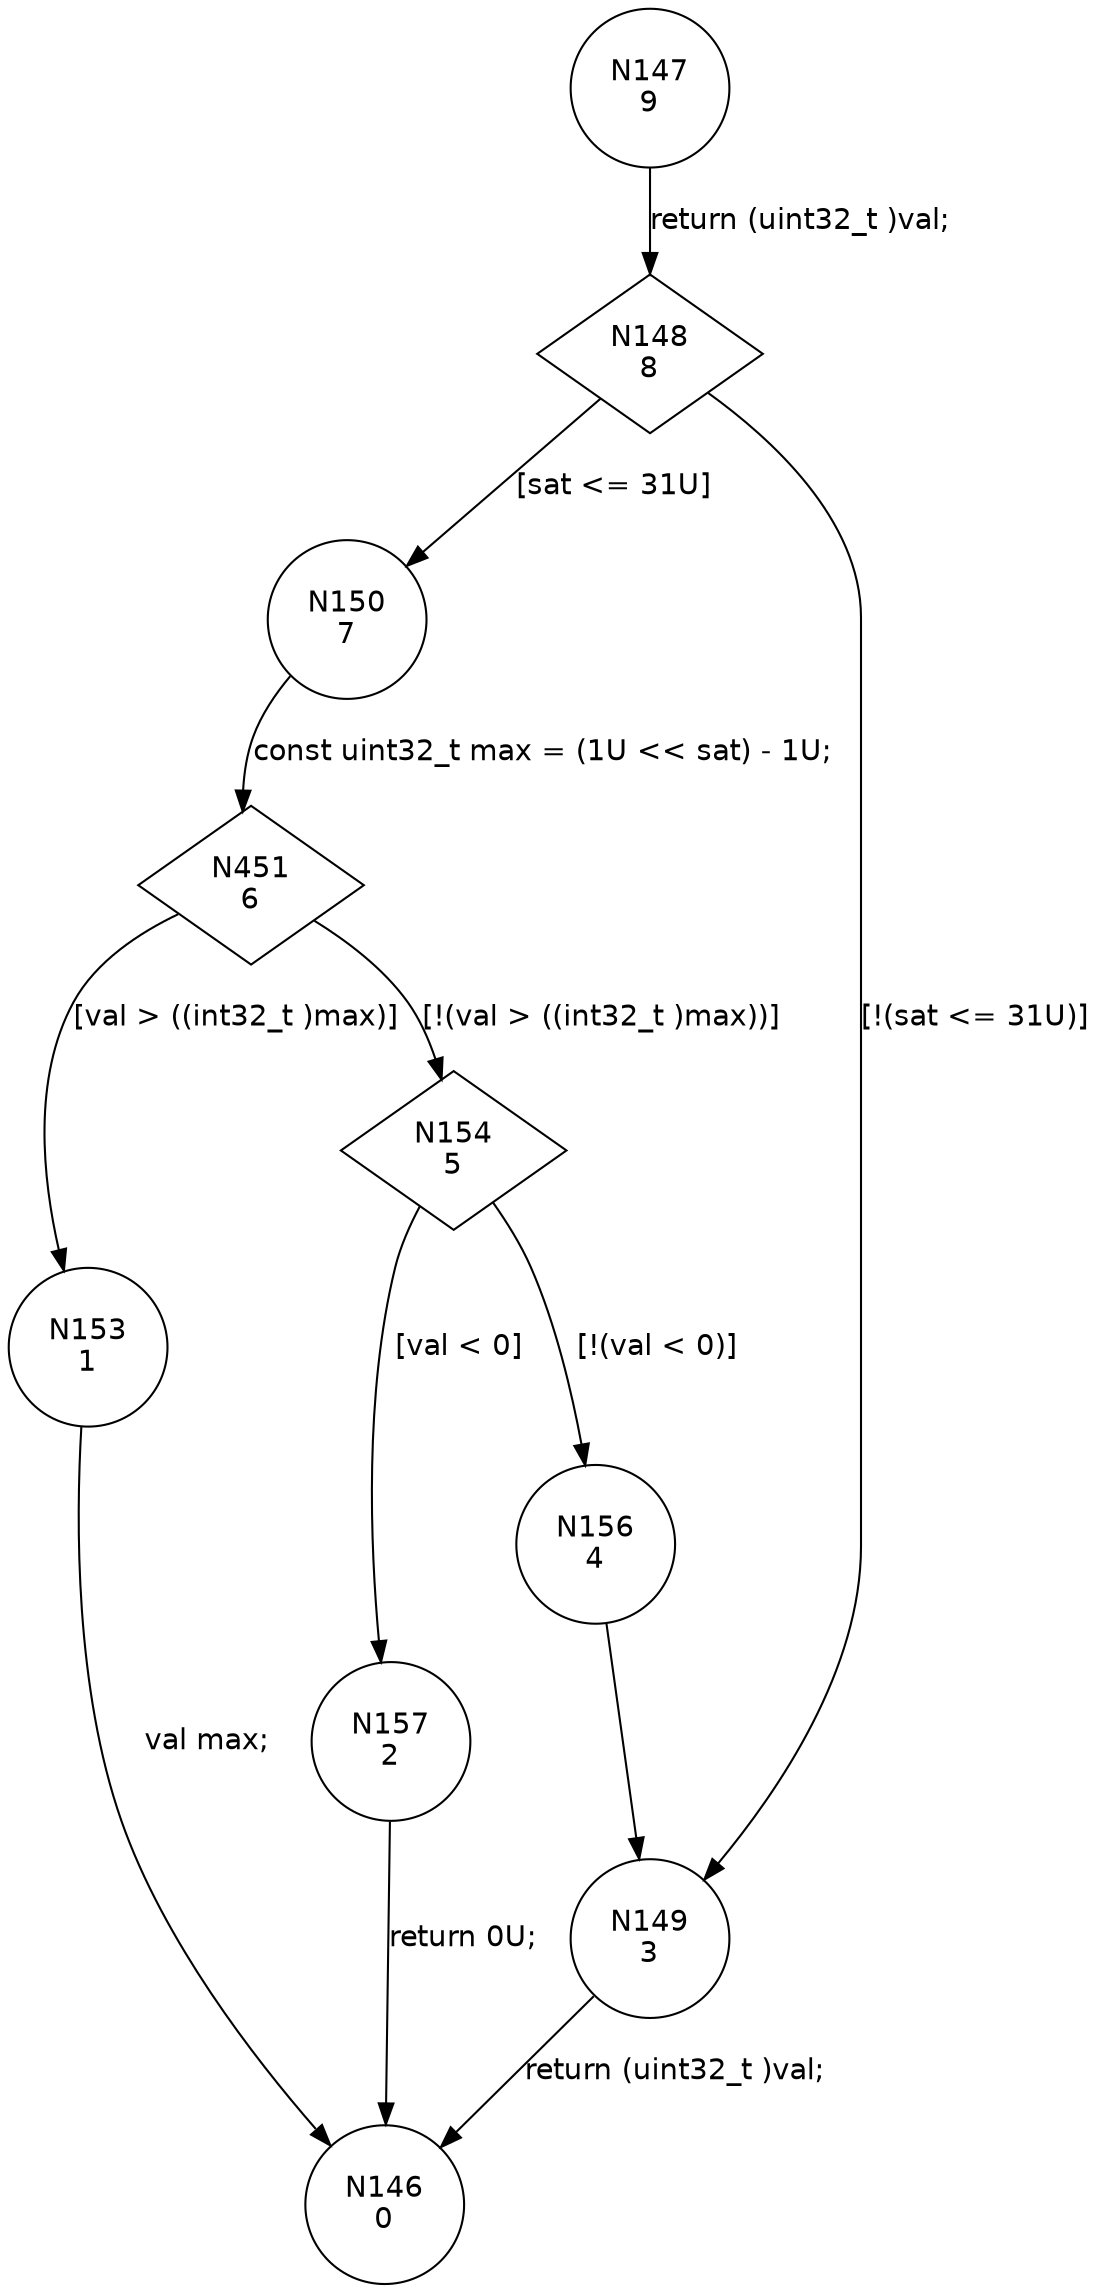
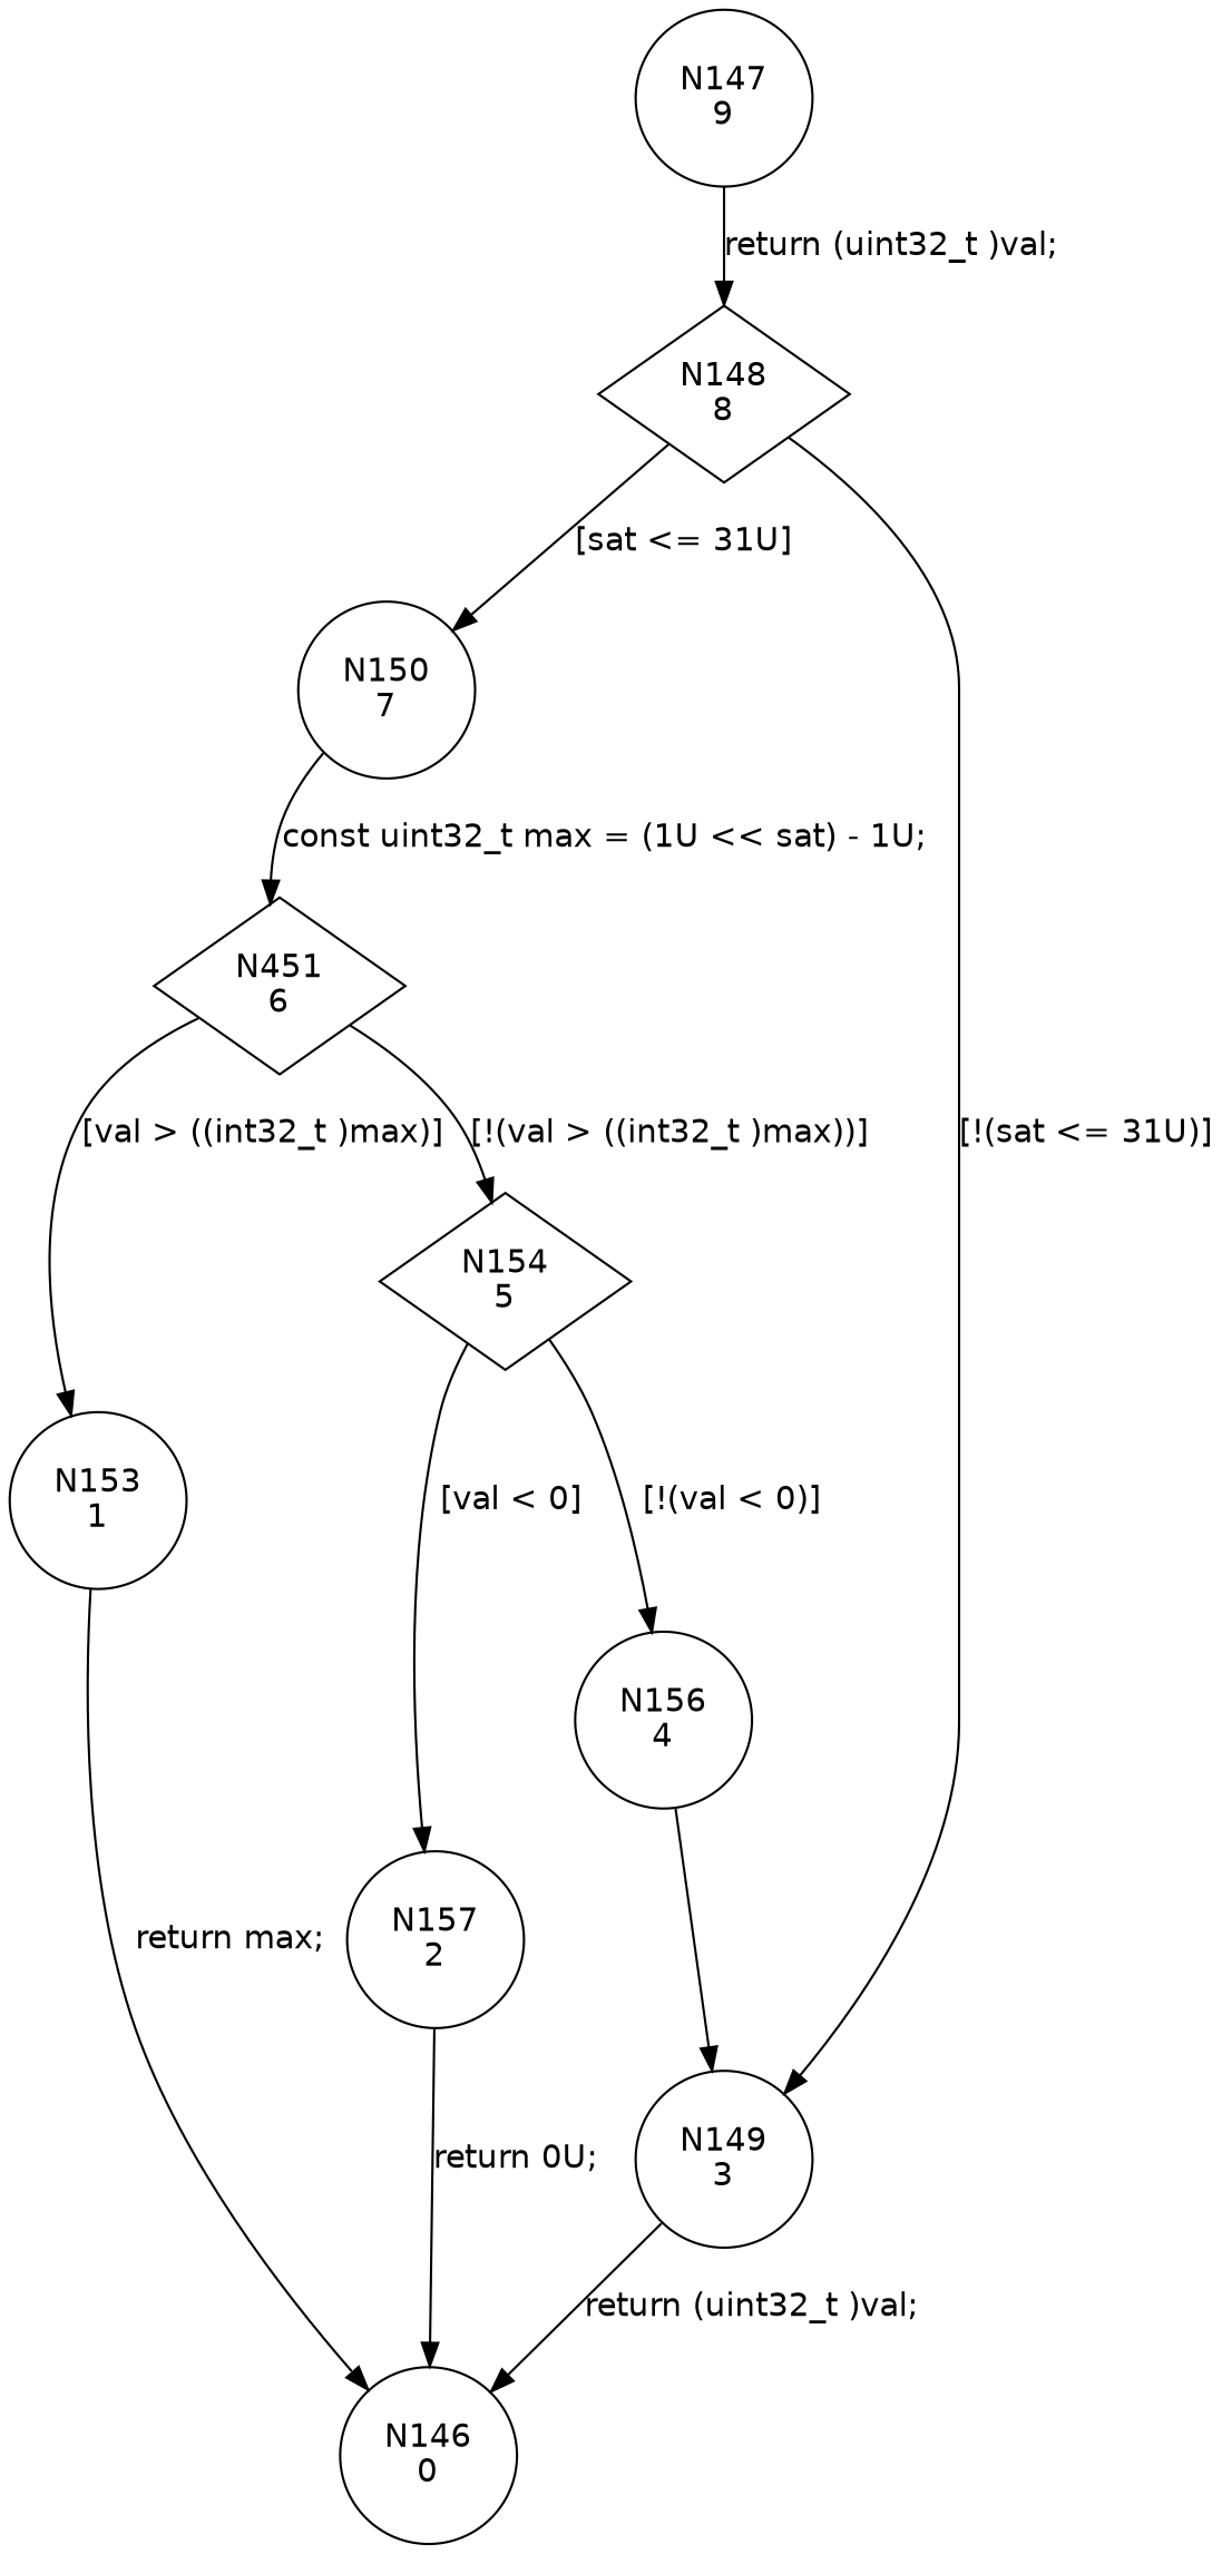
  digraph {
    fontname="DejaVu Sans"
    node [fontname="DejaVu Sans" shape=circle]
    edge [fontname="DejaVu Sans"]
    n1 [label="N147\n9"]
    n2 [label="N148\n8" shape=diamond]
    n3 [label="N150\n7"]
    n4 [label="N149\n3"]
    n5 [label="N451\n6" shape=diamond]
    n6 [label="N146\n0"]
    n7 [label="N153\n1"]
    n8 [label="N154\n5" shape=diamond]
    n9 [label="N157\n2"]
    n10 [label="N156\n4"]
    n1 -> n2 [label="return (uint32_t )val;"]
    n2 -> n3 [label="[sat <= 31U]"]
    n2 -> n4 [label="[!(sat <= 31U)]"]
    n3 -> n5 [label="const uint32_t max = (1U << sat) - 1U;"]
    n4 -> n6 [label="return (uint32_t )val;"]
    n5 -> n7 [label="[val > ((int32_t )max)]"]
    n5 -> n8 [label="[!(val > ((int32_t )max))]"]
-   n7 -> n6 [label="val max;"]
+   n7 -> n6 [label="return max;"]
    n8 -> n9 [label="[val < 0]"]
    n8 -> n10 [label="[!(val < 0)]"]
    n9 -> n6 [label="return 0U;"]
    n10 -> n4
  }
